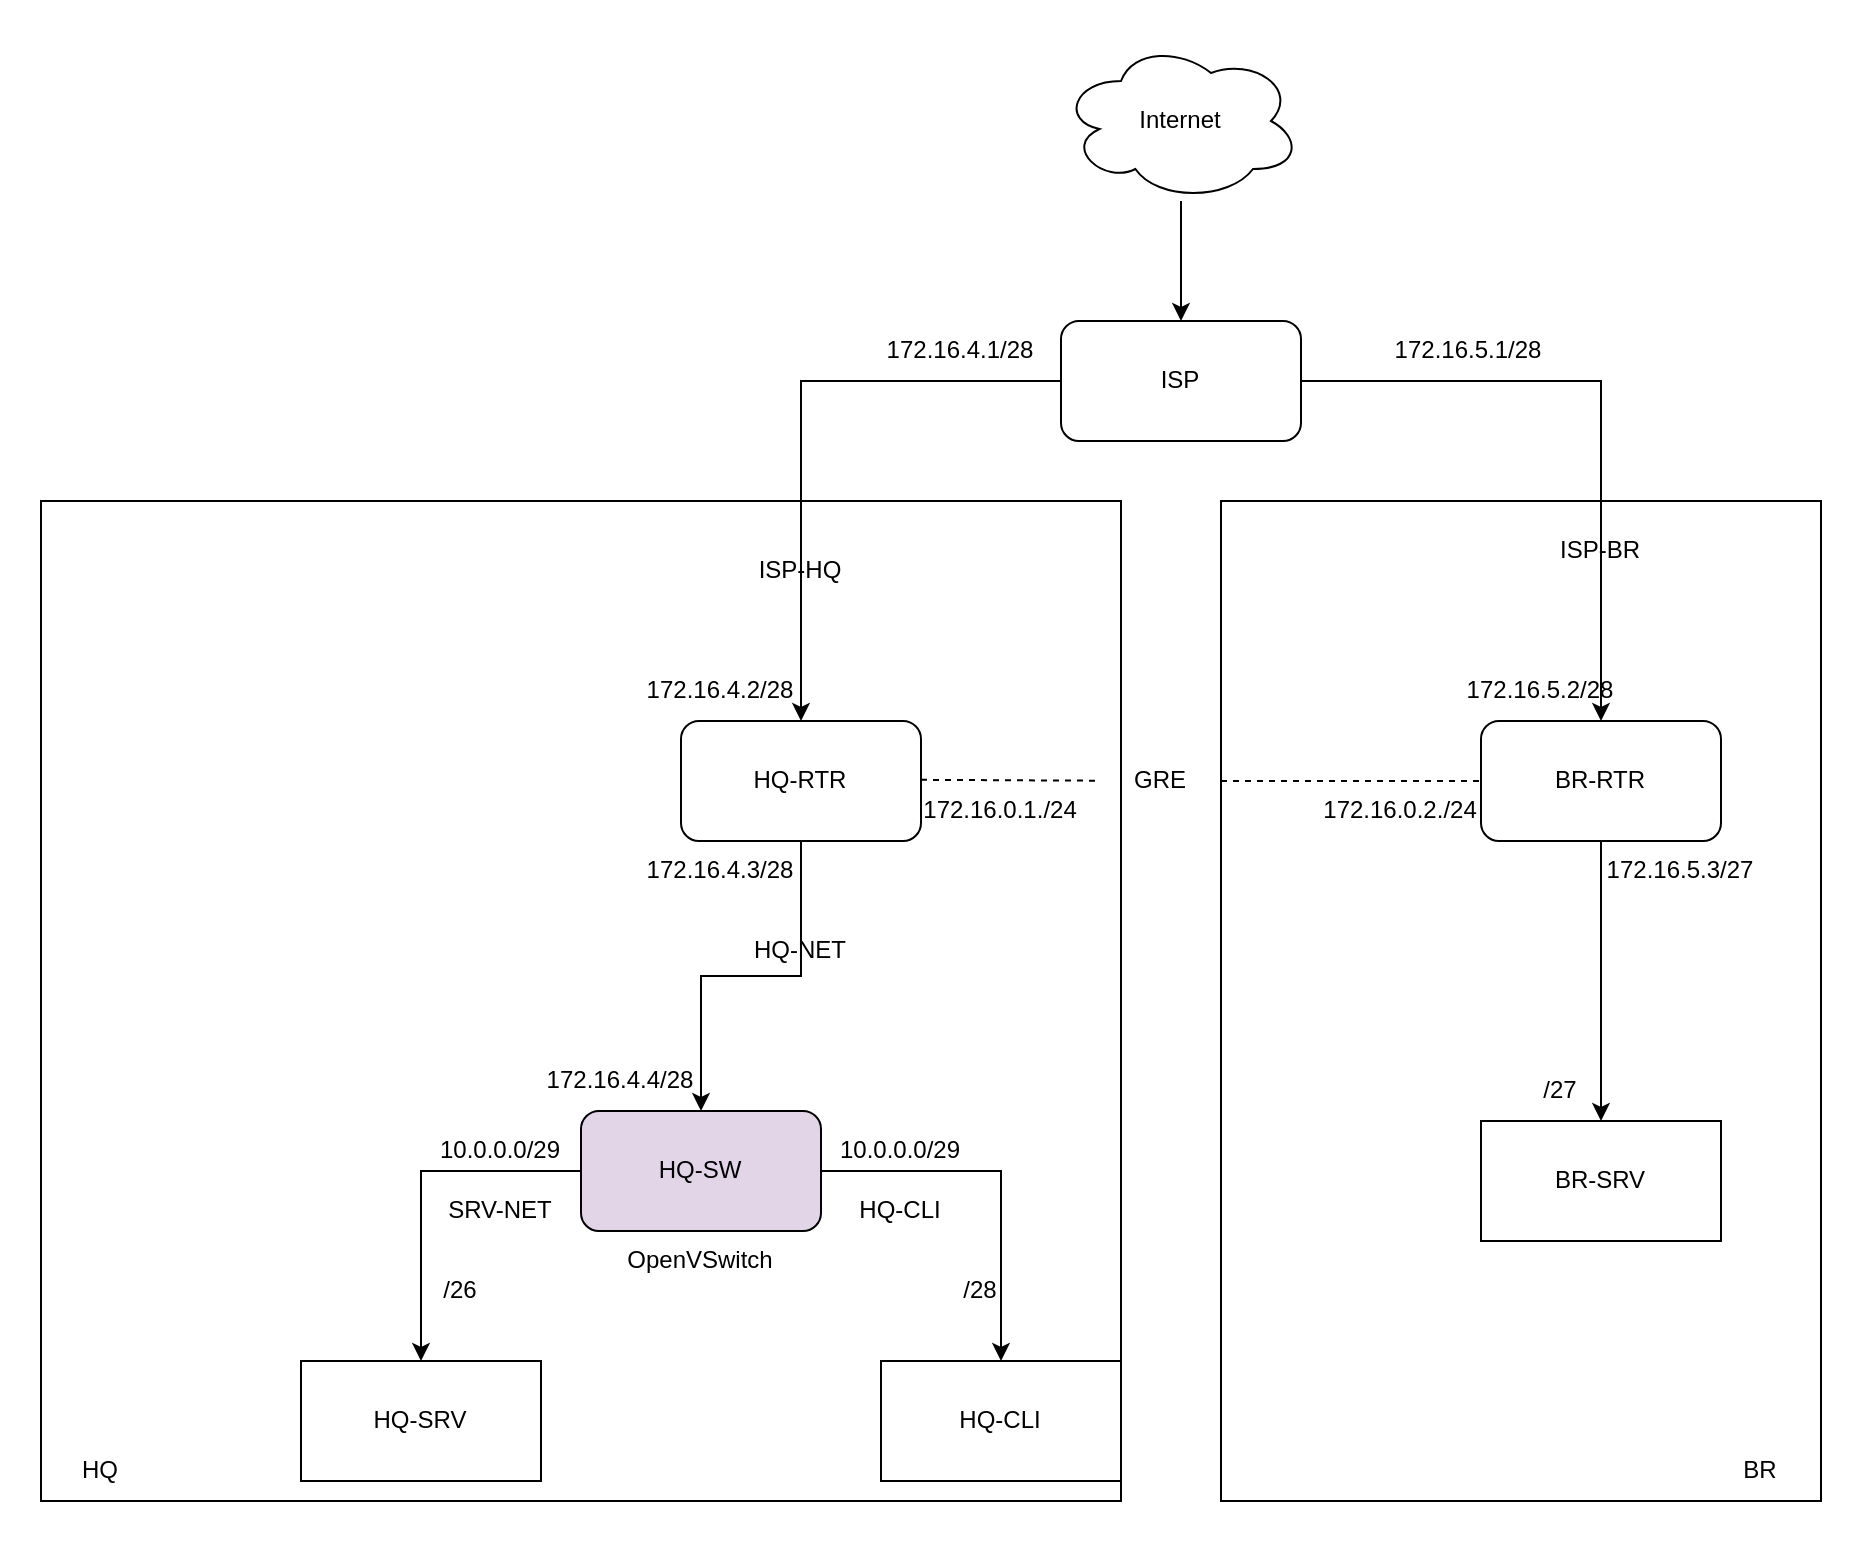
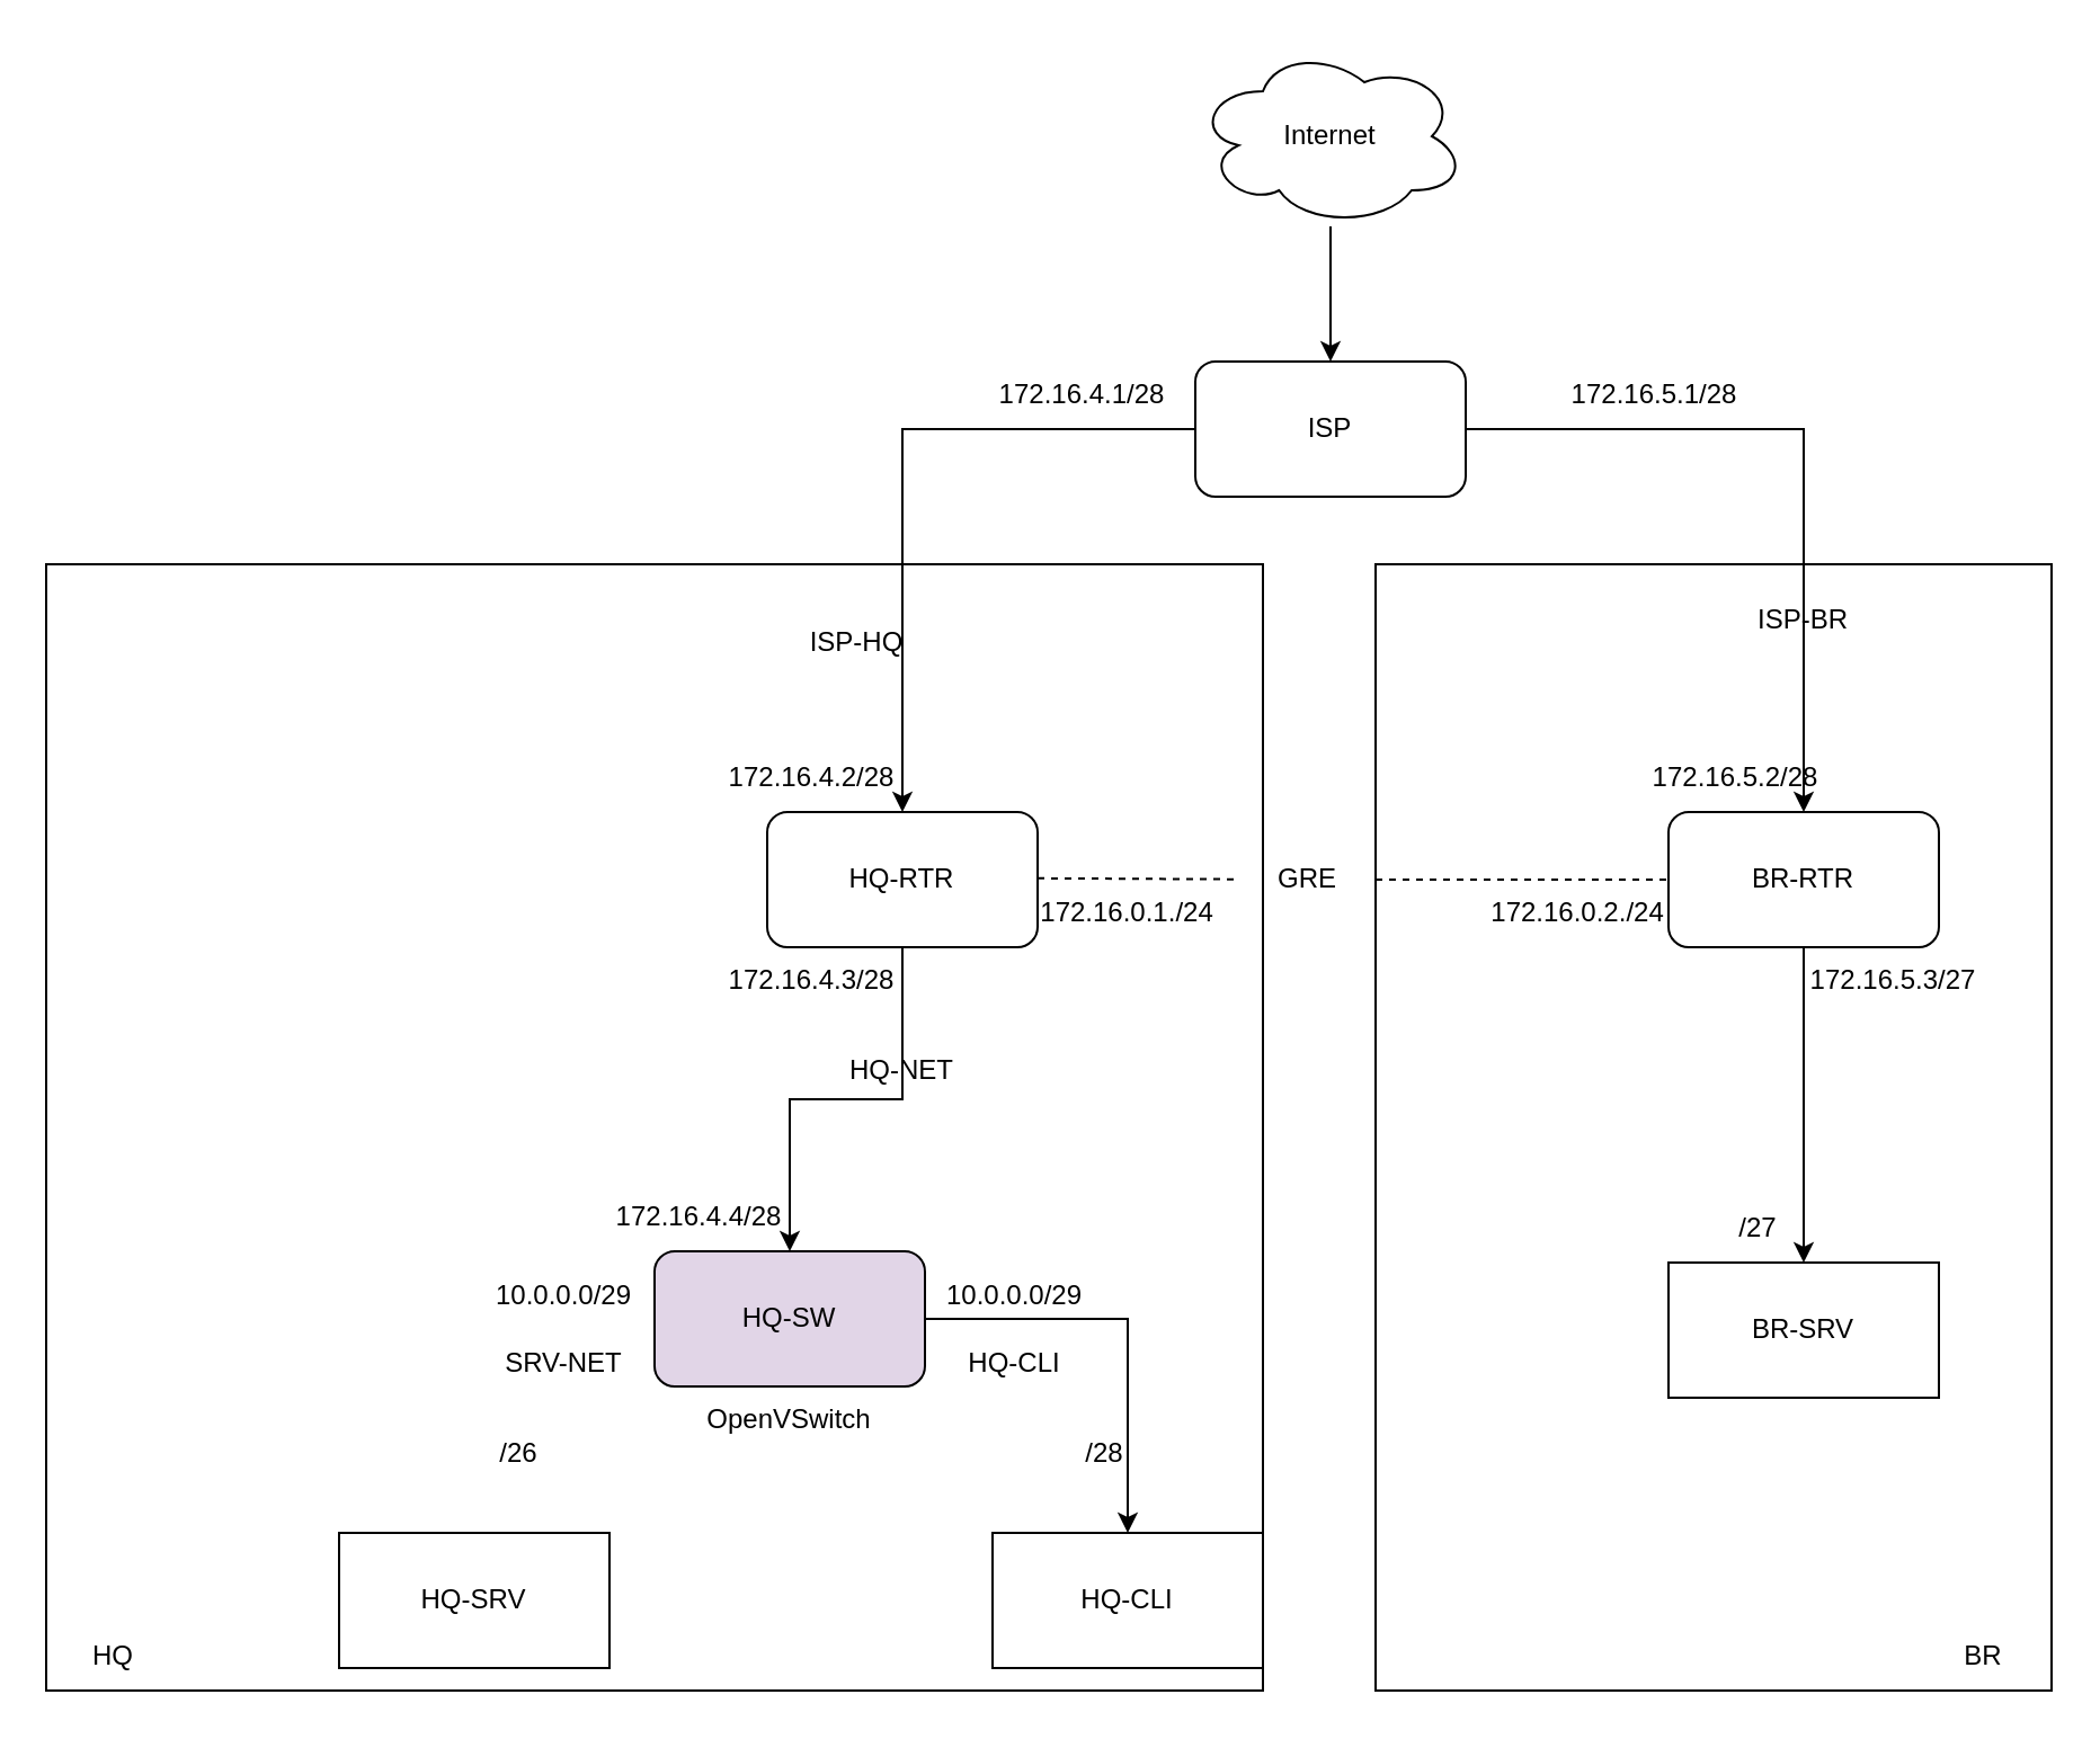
  <mxCell id="0" />
  <mxCell id="1" parent="0" />
  <mxCell id="2" value="" style="rounded=0;whiteSpace=wrap;html=1;" vertex="1" parent="1"><mxGeometry x="610" y="250" width="300" height="500" as="geometry" /></mxCell>
  <mxCell id="3" value="" style="rounded=0;whiteSpace=wrap;html=1;fontStyle=1" vertex="1" parent="1"><mxGeometry x="20" y="250" width="540" height="500" as="geometry" /></mxCell>
  <mxCell id="4" style="edgeStyle=orthogonalEdgeStyle;rounded=0;orthogonalLoop=1;jettySize=auto;html=1;entryX=0.5;entryY=0;entryDx=0;entryDy=0;" edge="1" parent="1" source="5" target="8"><mxGeometry relative="1" as="geometry" /></mxCell>
  <mxCell id="5" value="Internet" style="ellipse;shape=cloud;whiteSpace=wrap;html=1;" vertex="1" parent="1"><mxGeometry x="530" y="20" width="120" height="80" as="geometry" /></mxCell>
  <mxCell id="6" style="edgeStyle=orthogonalEdgeStyle;rounded=0;orthogonalLoop=1;jettySize=auto;html=1;exitX=0;exitY=0.5;exitDx=0;exitDy=0;" edge="1" parent="1" source="8" target="10"><mxGeometry relative="1" as="geometry" /></mxCell>
  <mxCell id="7" style="edgeStyle=orthogonalEdgeStyle;rounded=0;orthogonalLoop=1;jettySize=auto;html=1;exitX=1;exitY=0.5;exitDx=0;exitDy=0;" edge="1" parent="1" source="8" target="12"><mxGeometry relative="1" as="geometry" /></mxCell>
  <mxCell id="8" value="ISP" style="rounded=1;whiteSpace=wrap;html=1;" vertex="1" parent="1"><mxGeometry x="530" y="160" width="120" height="60" as="geometry" /></mxCell>
  <mxCell id="9" style="edgeStyle=orthogonalEdgeStyle;rounded=0;orthogonalLoop=1;jettySize=auto;html=1;exitX=0.5;exitY=1;exitDx=0;exitDy=0;" edge="1" parent="1" source="10" target="15"><mxGeometry relative="1" as="geometry" /></mxCell>
  <mxCell id="10" value="HQ-RTR" style="rounded=1;whiteSpace=wrap;html=1;" vertex="1" parent="1"><mxGeometry x="340" y="360" width="120" height="60" as="geometry" /></mxCell>
  <mxCell id="11" style="edgeStyle=orthogonalEdgeStyle;rounded=0;orthogonalLoop=1;jettySize=auto;html=1;exitX=0.5;exitY=1;exitDx=0;exitDy=0;" edge="1" parent="1" source="12" target="18"><mxGeometry relative="1" as="geometry" /></mxCell>
  <mxCell id="12" value="BR-RTR" style="rounded=1;whiteSpace=wrap;html=1;" vertex="1" parent="1"><mxGeometry x="740" y="360" width="120" height="60" as="geometry" /></mxCell>
- <mxCell id="13" style="edgeStyle=orthogonalEdgeStyle;rounded=0;orthogonalLoop=1;jettySize=auto;html=1;exitX=0;exitY=0.5;exitDx=0;exitDy=0;" edge="1" parent="1" source="15" target="16"><mxGeometry relative="1" as="geometry" /></mxCell>
  <mxCell id="14" style="edgeStyle=orthogonalEdgeStyle;rounded=0;orthogonalLoop=1;jettySize=auto;html=1;exitX=1;exitY=0.5;exitDx=0;exitDy=0;entryX=0.5;entryY=0;entryDx=0;entryDy=0;" edge="1" parent="1" source="15" target="17"><mxGeometry relative="1" as="geometry" /></mxCell>
  <mxCell id="15" value="HQ-SW" style="rounded=1;whiteSpace=wrap;html=1;fillColor=#e1d5e7;" vertex="1" parent="1"><mxGeometry y="555" width="120" height="60" as="geometry" x="290" /></mxCell>
  <mxCell id="16" value="HQ-SRV" style="rounded=0;whiteSpace=wrap;html=1;" vertex="1" parent="1"><mxGeometry x="150" y="680" width="120" height="60" as="geometry" /></mxCell>
  <mxCell id="17" value="HQ-CLI" style="rounded=0;whiteSpace=wrap;html=1;" vertex="1" parent="1"><mxGeometry x="440" y="680" width="120" height="60" as="geometry" /></mxCell>
  <mxCell id="18" value="BR-SRV" style="rounded=0;whiteSpace=wrap;html=1;" vertex="1" parent="1"><mxGeometry x="740" y="560" width="120" height="60" as="geometry" /></mxCell>
  <mxCell id="19" value="OpenVSwitch" style="text;html=1;align=center;verticalAlign=middle;whiteSpace=wrap;rounded=0;" vertex="1" parent="1"><mxGeometry x="320" y="615" width="60" height="30" as="geometry" /></mxCell>
- <mxCell id="20" value="ISP-HQ" style="text;html=1;align=center;verticalAlign=middle;whiteSpace=wrap;rounded=0;" vertex="1" parent="1"><mxGeometry x="370" y="270" width="60" height="30" as="geometry" /></mxCell>
+ <mxCell id="20" value="ISP-HQ" style="text;html=1;align=center;verticalAlign=middle;whiteSpace=wrap;rounded=0;" vertex="1" parent="1"><mxGeometry x="350" y="270" width="60" height="30" as="geometry" /></mxCell>
  <mxCell id="21" value="HQ-NET" style="text;html=1;align=center;verticalAlign=middle;whiteSpace=wrap;rounded=0;" vertex="1" parent="1"><mxGeometry x="370" y="460" width="60" height="30" as="geometry" /></mxCell>
  <mxCell id="22" value="SRV-NET" style="text;html=1;align=center;verticalAlign=middle;whiteSpace=wrap;rounded=0;" vertex="1" parent="1"><mxGeometry x="220" y="590" width="60" height="30" as="geometry" /></mxCell>
  <mxCell id="23" value="HQ-CLI" style="text;html=1;align=center;verticalAlign=middle;whiteSpace=wrap;rounded=0;" vertex="1" parent="1"><mxGeometry x="420" y="590" width="60" height="30" as="geometry" /></mxCell>
  <mxCell id="24" value="ISP-BR" style="text;html=1;align=center;verticalAlign=middle;whiteSpace=wrap;rounded=0;" vertex="1" parent="1"><mxGeometry x="770" y="260" width="60" height="30" as="geometry" /></mxCell>
  <mxCell id="25" value="/26" style="text;html=1;align=center;verticalAlign=middle;whiteSpace=wrap;rounded=0;" vertex="1" parent="1"><mxGeometry x="200" y="630" width="60" height="30" as="geometry" /></mxCell>
  <mxCell id="26" value="/28" style="text;html=1;align=center;verticalAlign=middle;whiteSpace=wrap;rounded=0;" vertex="1" parent="1"><mxGeometry x="460" y="630" width="60" height="30" as="geometry" /></mxCell>
  <mxCell id="27" value="/27" style="text;html=1;align=center;verticalAlign=middle;whiteSpace=wrap;rounded=0;" vertex="1" parent="1"><mxGeometry x="750" y="530" width="60" height="30" as="geometry" /></mxCell>
  <mxCell id="28" value="10.0.0.0/29" style="text;html=1;align=center;verticalAlign=middle;whiteSpace=wrap;rounded=0;" vertex="1" parent="1"><mxGeometry x="220" y="560" width="60" height="30" as="geometry" /></mxCell>
  <mxCell id="29" value="10.0.0.0/29" style="text;html=1;align=center;verticalAlign=middle;whiteSpace=wrap;rounded=0;" vertex="1" parent="1"><mxGeometry x="420" y="560" width="60" height="30" as="geometry" /></mxCell>
  <mxCell id="30" value="172.16.4.1&lt;span style=&quot;background-color: initial;&quot;&gt;/28&lt;/span&gt;" style="text;html=1;align=center;verticalAlign=middle;whiteSpace=wrap;rounded=0;" vertex="1" parent="1"><mxGeometry x="450" y="160" width="60" height="30" as="geometry" /></mxCell>
  <mxCell id="31" value="172.16.5.1/28" style="text;html=1;align=center;verticalAlign=middle;whiteSpace=wrap;rounded=0;" vertex="1" parent="1"><mxGeometry x="704" y="160" width="60" height="30" as="geometry" /></mxCell>
  <mxCell id="32" value="BR" style="text;html=1;align=center;verticalAlign=middle;whiteSpace=wrap;rounded=0;" vertex="1" parent="1"><mxGeometry x="850" y="720" width="60" height="30" as="geometry" /></mxCell>
  <mxCell id="33" value="HQ" style="text;html=1;align=center;verticalAlign=middle;whiteSpace=wrap;rounded=0;" vertex="1" parent="1"><mxGeometry x="20" y="720" width="60" height="30" as="geometry" /></mxCell>
  <mxCell id="34" value="172.16.4.2/28" style="text;html=1;align=center;verticalAlign=middle;whiteSpace=wrap;rounded=0;" vertex="1" parent="1"><mxGeometry x="330" y="330" width="60" height="30" as="geometry" /></mxCell>
  <mxCell id="35" value="172.16.5.2/28" style="text;html=1;align=center;verticalAlign=middle;whiteSpace=wrap;rounded=0;" vertex="1" parent="1"><mxGeometry x="740" y="330" width="60" height="30" as="geometry" /></mxCell>
  <mxCell id="36" value="172.16.4.3/28" style="text;html=1;align=center;verticalAlign=middle;whiteSpace=wrap;rounded=0;" vertex="1" parent="1"><mxGeometry x="330" y="420" width="60" height="30" as="geometry" /></mxCell>
  <mxCell id="37" value="172.16.5.3/27" style="text;html=1;align=center;verticalAlign=middle;whiteSpace=wrap;rounded=0;" vertex="1" parent="1"><mxGeometry x="810" y="420" width="60" height="30" as="geometry" /></mxCell>
  <mxCell id="38" value="172.16.4.4/28" style="text;html=1;align=center;verticalAlign=middle;whiteSpace=wrap;rounded=0;" vertex="1" parent="1"><mxGeometry x="280" y="525" width="60" height="30" as="geometry" /></mxCell>
  <mxCell id="39" value="" style="endArrow=none;dashed=1;html=1;rounded=0;" edge="1" parent="1" source="43" target="12"><mxGeometry width="50" height="50" relative="1" as="geometry"><mxPoint x="460" y="389.41" as="sourcePoint" /><mxPoint x="550" y="389.41" as="targetPoint" /></mxGeometry></mxCell>
  <mxCell id="40" value="172.16.0.1./24" style="text;html=1;align=center;verticalAlign=middle;whiteSpace=wrap;rounded=0;" vertex="1" parent="1"><mxGeometry x="470" y="390" width="60" height="30" as="geometry" /></mxCell>
  <mxCell id="41" value="172.16.0.2./24" style="text;html=1;align=center;verticalAlign=middle;whiteSpace=wrap;rounded=0;" vertex="1" parent="1"><mxGeometry x="670" y="390" width="60" height="30" as="geometry" /></mxCell>
  <mxCell id="42" value="" style="endArrow=none;dashed=1;html=1;rounded=0;" edge="1" parent="1" target="43"><mxGeometry width="50" height="50" relative="1" as="geometry"><mxPoint x="460" y="389.41" as="sourcePoint" /><mxPoint x="740" y="390" as="targetPoint" /></mxGeometry></mxCell>
  <mxCell id="43" value="GRE" style="text;html=1;align=center;verticalAlign=middle;whiteSpace=wrap;rounded=0;" vertex="1" parent="1"><mxGeometry x="550" y="375" width="60" height="30" as="geometry" /></mxCell>
